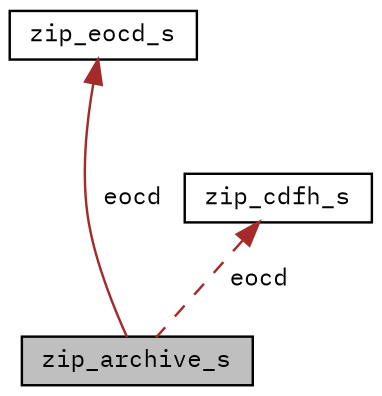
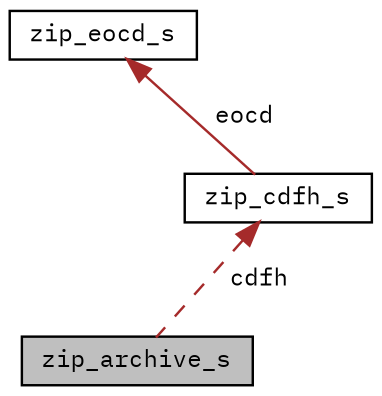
  digraph {
    fontname="IBM Plex Mono"
    node [color=black fillcolor=white fontname="IBM Plex Mono" fontsize=10 shape=record style=filled]
    edge [color=brown dir=back fontname="IBM Plex Mono" fontsize=10 labelfontname=Helvetica labelfontsize=10]
    n1 [fillcolor=grey75 fontcolor=black height=0.2 label=zip_archive_s width=0.4]
    n2 [height=0.2 label=zip_cdfh_s width=0.4]
    n3 [height=0.2 label=zip_eocd_s width=0.4]
-   n2 -> n1 [label=" eocd" style=dashed]
-   n3 -> n1 [label=" eocd" style=solid]
+   n2 -> n1 [label=" cdfh" style=dashed]
+   n3 -> n2 [label=" eocd" style=solid]
  }
